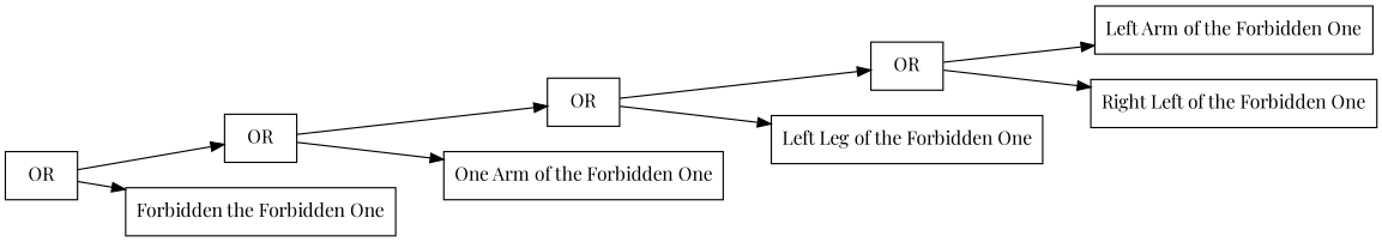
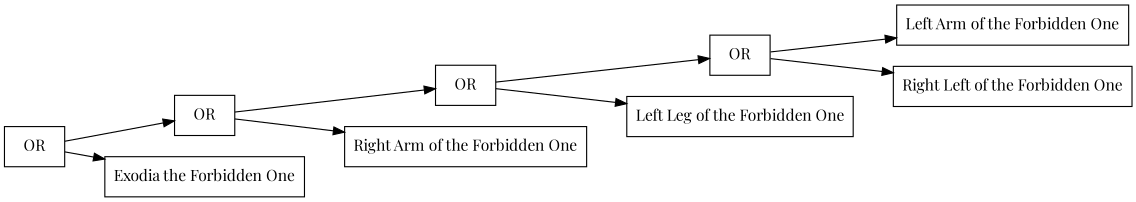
  digraph {
    fontname="Playfair Display"
    rankdir=LR
    splines=spline
    node [fontname="Playfair Display" shape=record]
    edge [fontname="Playfair Display"]
    n1 [label=OR]
    n2 [label=OR]
-   n3 [label="Forbidden the Forbidden One"]
+   n3 [label="Exodia the Forbidden One"]
    n4 [label=OR]
-   n5 [label="One Arm of the Forbidden One"]
+   n5 [label="Right Arm of the Forbidden One"]
    n6 [label=OR]
    n7 [label="Left Leg of the Forbidden One"]
    n8 [label="Left Arm of the Forbidden One"]
    n9 [label="Right Left of the Forbidden One"]
    n1 -> n2
    n1 -> n3
    n2 -> n4
    n2 -> n5
    n4 -> n6
    n4 -> n7
    n6 -> n8
    n6 -> n9
  }
